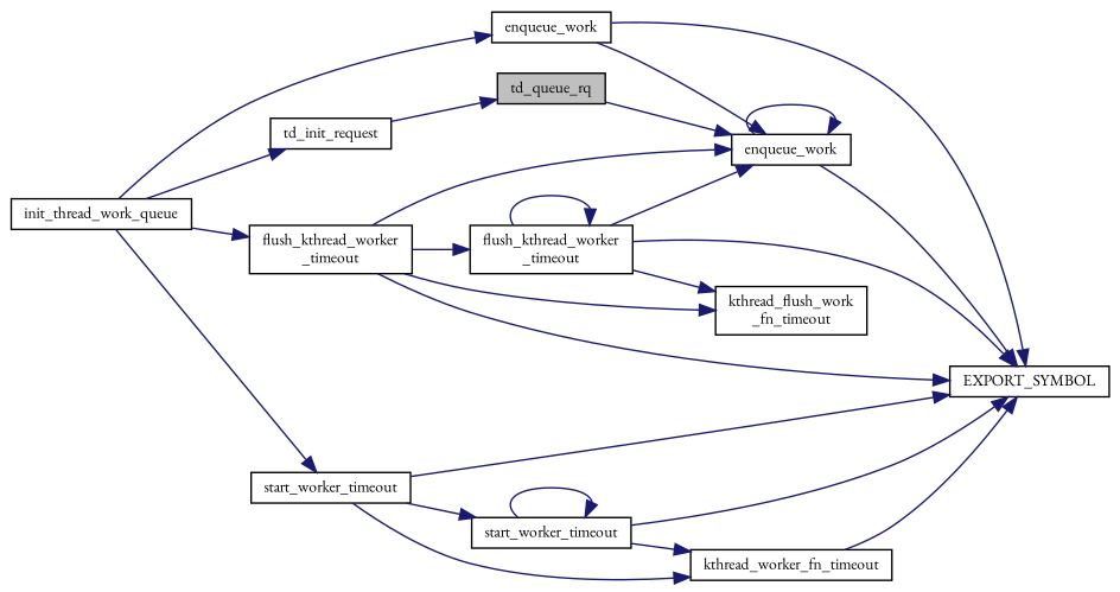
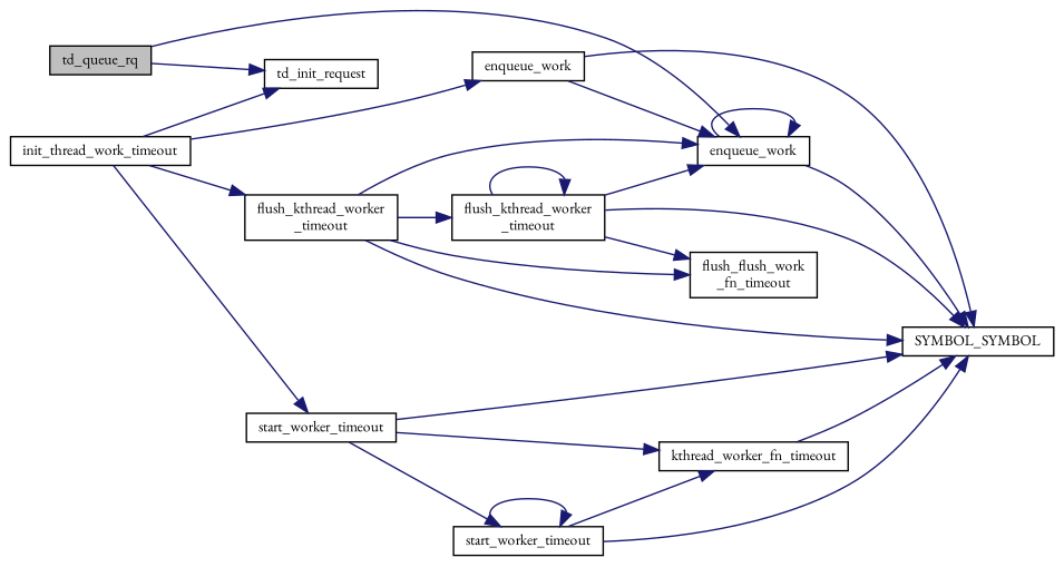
  digraph {
    fontname="EB Garamond"
    rankdir=LR
    node [color=black fillcolor=white fontname="EB Garamond" fontsize=10 shape=record style=filled]
    edge [color=midnightblue fontname="EB Garamond" fontsize=10 labelfontname=Helvetica labelfontsize=10 style=solid]
    n1 [fillcolor=grey75 fontcolor=black height=0.2 label=td_queue_rq width=0.4]
    n2 [height=0.2 label=enqueue_work width=0.4]
    n3 [height=0.2 label=td_init_request width=0.4]
-   n4 [height=0.2 label=EXPORT_SYMBOL width=0.4]
-   n5 [height=0.2 label=init_thread_work_queue width=0.4]
+   n4 [height=0.2 label=SYMBOL_SYMBOL width=0.4]
+   n5 [height=0.2 label=init_thread_work_timeout width=0.4]
    n6 [height=0.2 label=start_worker_timeout width=0.4]
    n7 [height=0.2 label=enqueue_work width=0.4]
    n8 [height=0.2 label="flush_kthread_worker\l_timeout" width=0.4]
    n9 [height=0.2 label=kthread_worker_fn_timeout width=0.4]
    n10 [height=0.2 label=start_worker_timeout width=0.4]
-   n11 [height=0.2 label="kthread_flush_work\l_fn_timeout" width=0.4]
+   n11 [height=0.2 label="flush_flush_work\l_fn_timeout" width=0.4]
    n12 [height=0.2 label="flush_kthread_worker\l_timeout" width=0.4]
    n1 -> n2
-   n3 -> n1
+   n1 -> n3
    n2 -> n2
    n2 -> n4
    n5 -> n3
    n5 -> n6
    n5 -> n7
    n5 -> n8
    n6 -> n4
    n6 -> n9
    n6 -> n10
    n7 -> n2
    n7 -> n4
    n8 -> n2
    n8 -> n4
    n8 -> n11
    n8 -> n12
    n9 -> n4
    n10 -> n4
    n10 -> n9
    n10 -> n10
    n12 -> n2
    n12 -> n4
    n12 -> n11
    n12 -> n12
  }
